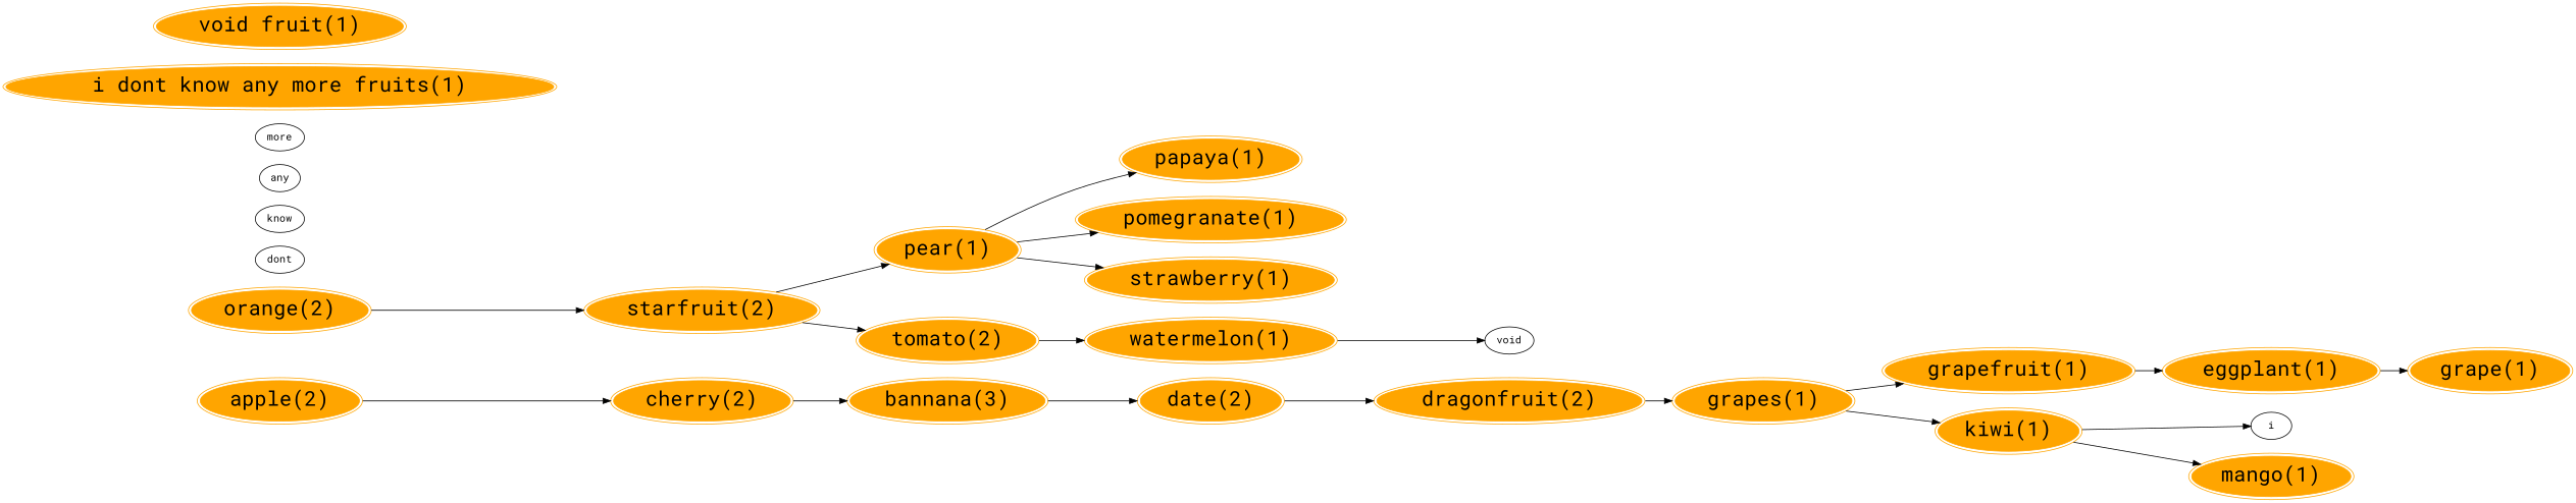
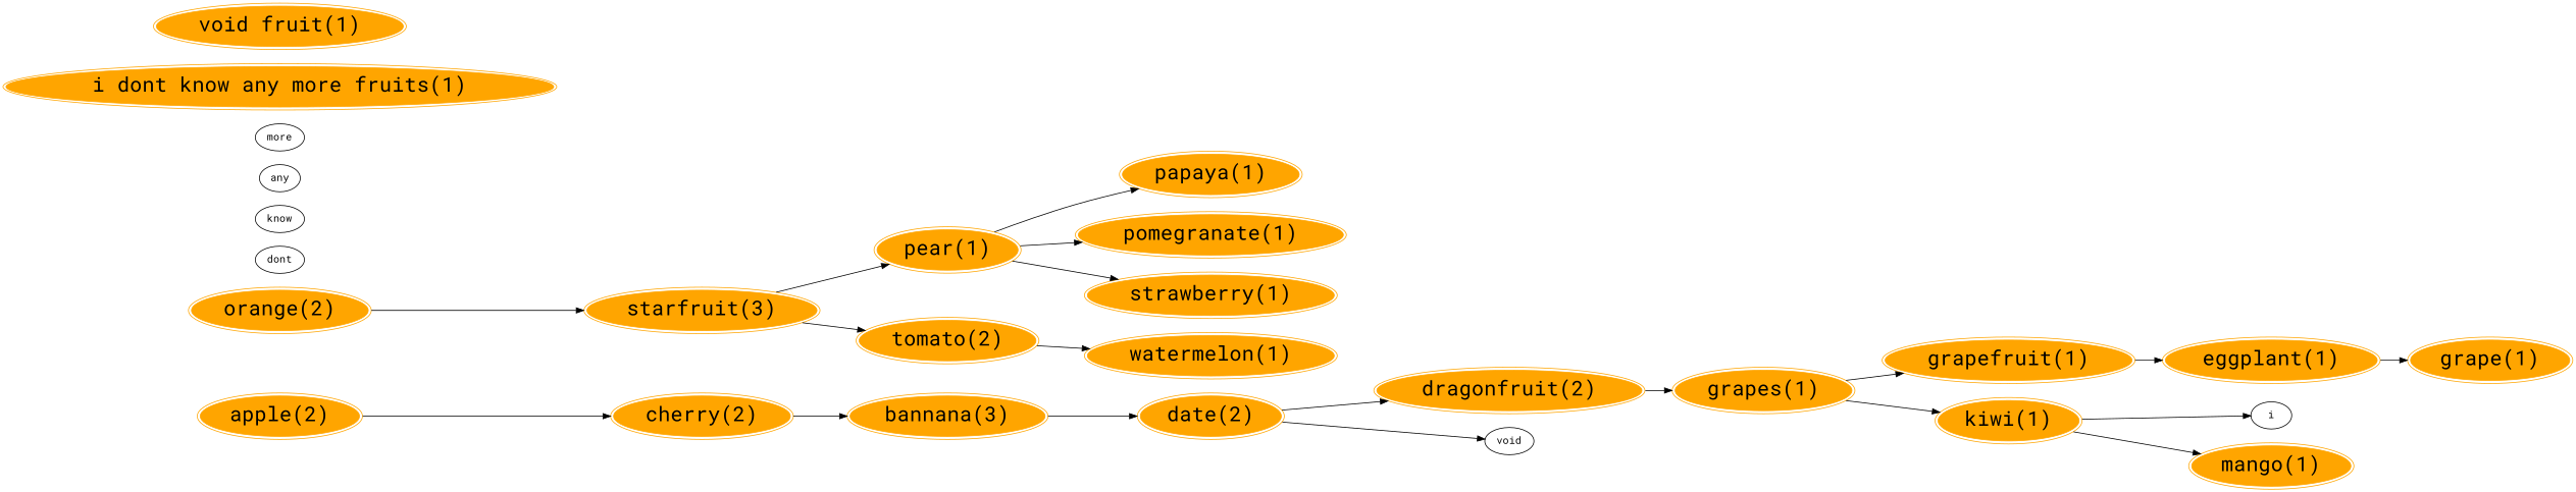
  digraph {
    fontname="Roboto Mono"
    rankdir=LR
    node [color=orange fontname="Roboto Mono" fontsize=27 peripheries=2 style=filled]
    edge [fontname="Roboto Mono"]
    n1 [label="apple(2)"]
    n2 [label="cherry(2)"]
    n3 [label="bannana(3)"]
    n4 [label="date(2)"]
    n5 [label="orange(2)"]
-   n6 [label="starfruit(2)"]
+   n6 [label="starfruit(3)"]
    n7 [label="dragonfruit(2)"]
    n8 [label="pear(1)"]
    n9 [label="tomato(2)"]
    n10 [label="grapes(1)"]
    n11 [label="grapefruit(1)"]
    n12 [label="kiwi(1)"]
    n13 [label="eggplant(1)"]
    i [color="" fontsize="" peripheries="" style=""]
    n15 [label="mango(1)"]
    n16 [label="grape(1)"]
    dont [color="" fontsize="" peripheries="" style=""]
    know [color="" fontsize="" peripheries="" style=""]
    any [color="" fontsize="" peripheries="" style=""]
    more [color="" fontsize="" peripheries="" style=""]
    n21 [label="i dont know any more fruits(1)"]
    n22 [label="papaya(1)"]
    n23 [label="pomegranate(1)"]
    n24 [label="strawberry(1)"]
    n25 [label="watermelon(1)"]
    void [color="" fontsize="" peripheries="" style=""]
    n27 [label="void fruit(1)"]
    n1 -> n2
    n2 -> n3
    n3 -> n4
    n4 -> n7
    n5 -> n6
    n6 -> n8
    n6 -> n9
    n7 -> n10
    n8 -> n22
    n8 -> n23
    n8 -> n24
    n9 -> n25
    n10 -> n11
    n10 -> n12
    n11 -> n13
    n12 -> i
    n12 -> n15
    n13 -> n16
-   n25 -> void
+   n4 -> void
  }
